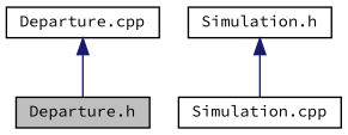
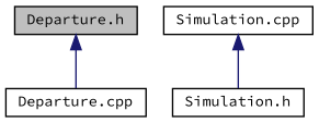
  digraph {
    fontname="Source Code Pro"
    node [color=black fillcolor=white fontname="Source Code Pro" fontsize=10 shape=record style=filled]
    edge [color=midnightblue dir=back fontname="Source Code Pro" fontsize=10 labelfontname=Helvetica labelfontsize=10 style=solid]
    n1 [fillcolor=grey75 fontcolor=black height=0.2 label="Departure.h" width=0.4]
    n2 [height=0.2 label="Departure.cpp" width=0.4]
    n3 [height=0.2 label="Simulation.h" width=0.4]
    n4 [height=0.2 label="Simulation.cpp" width=0.4]
-   n2 -> n1
-   n3 -> n4
+   n1 -> n2
+   n4 -> n3
  }
